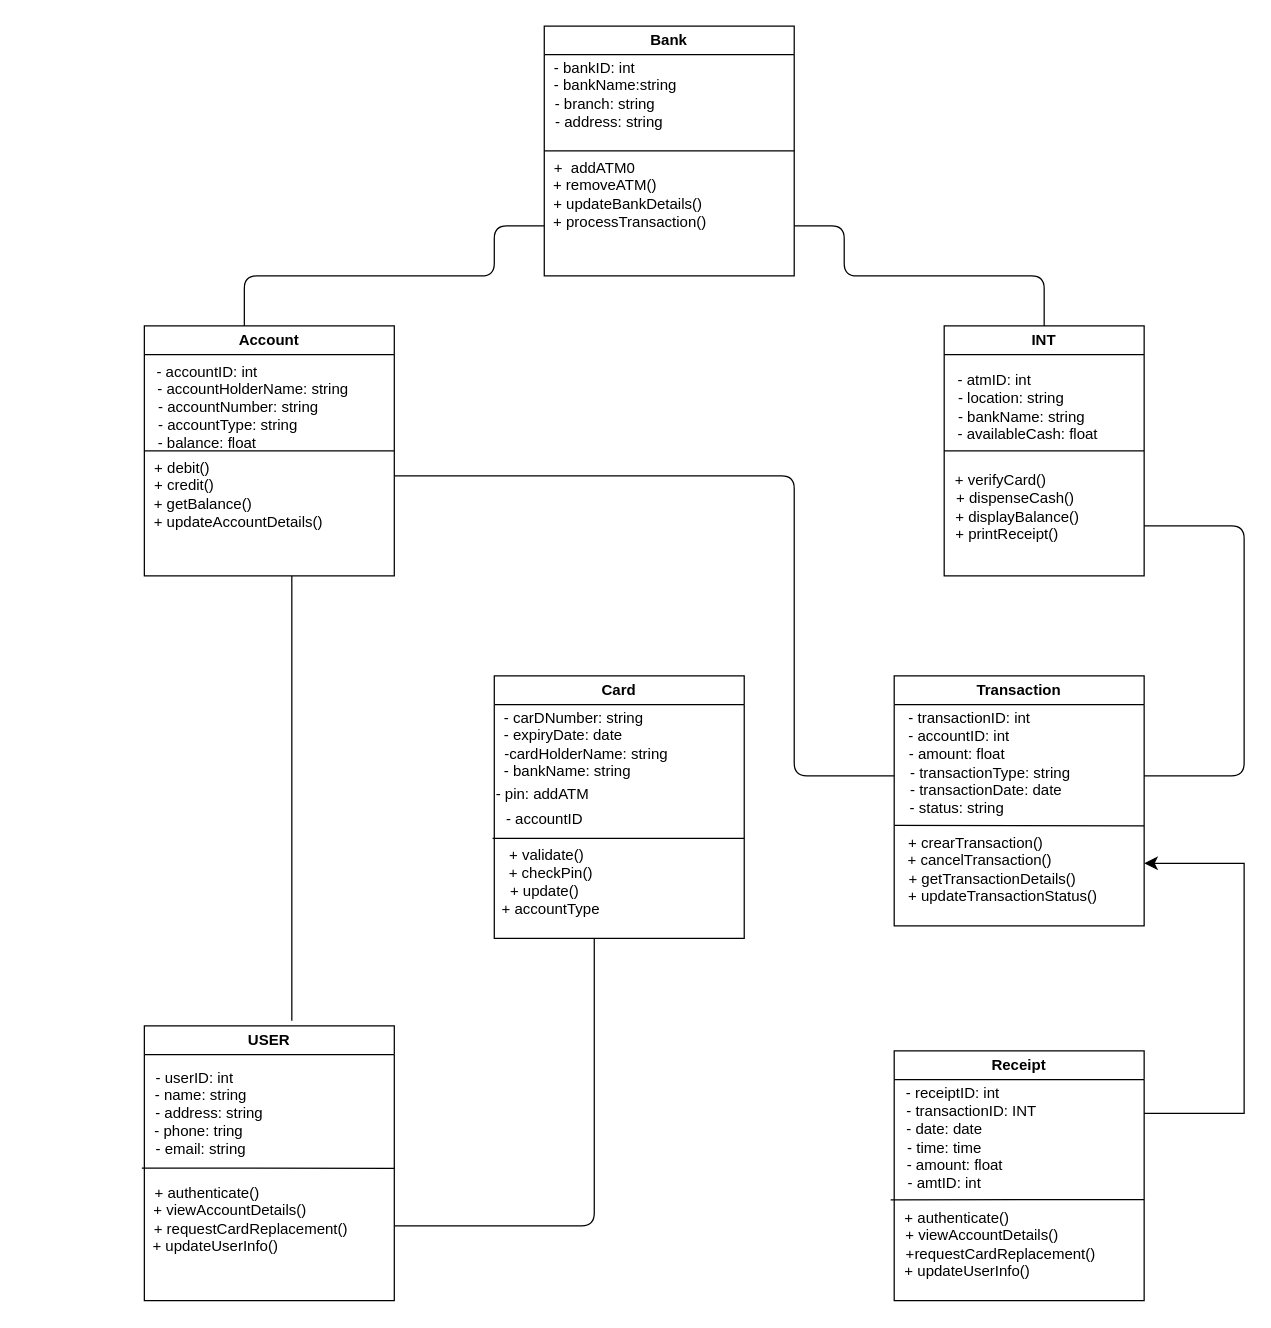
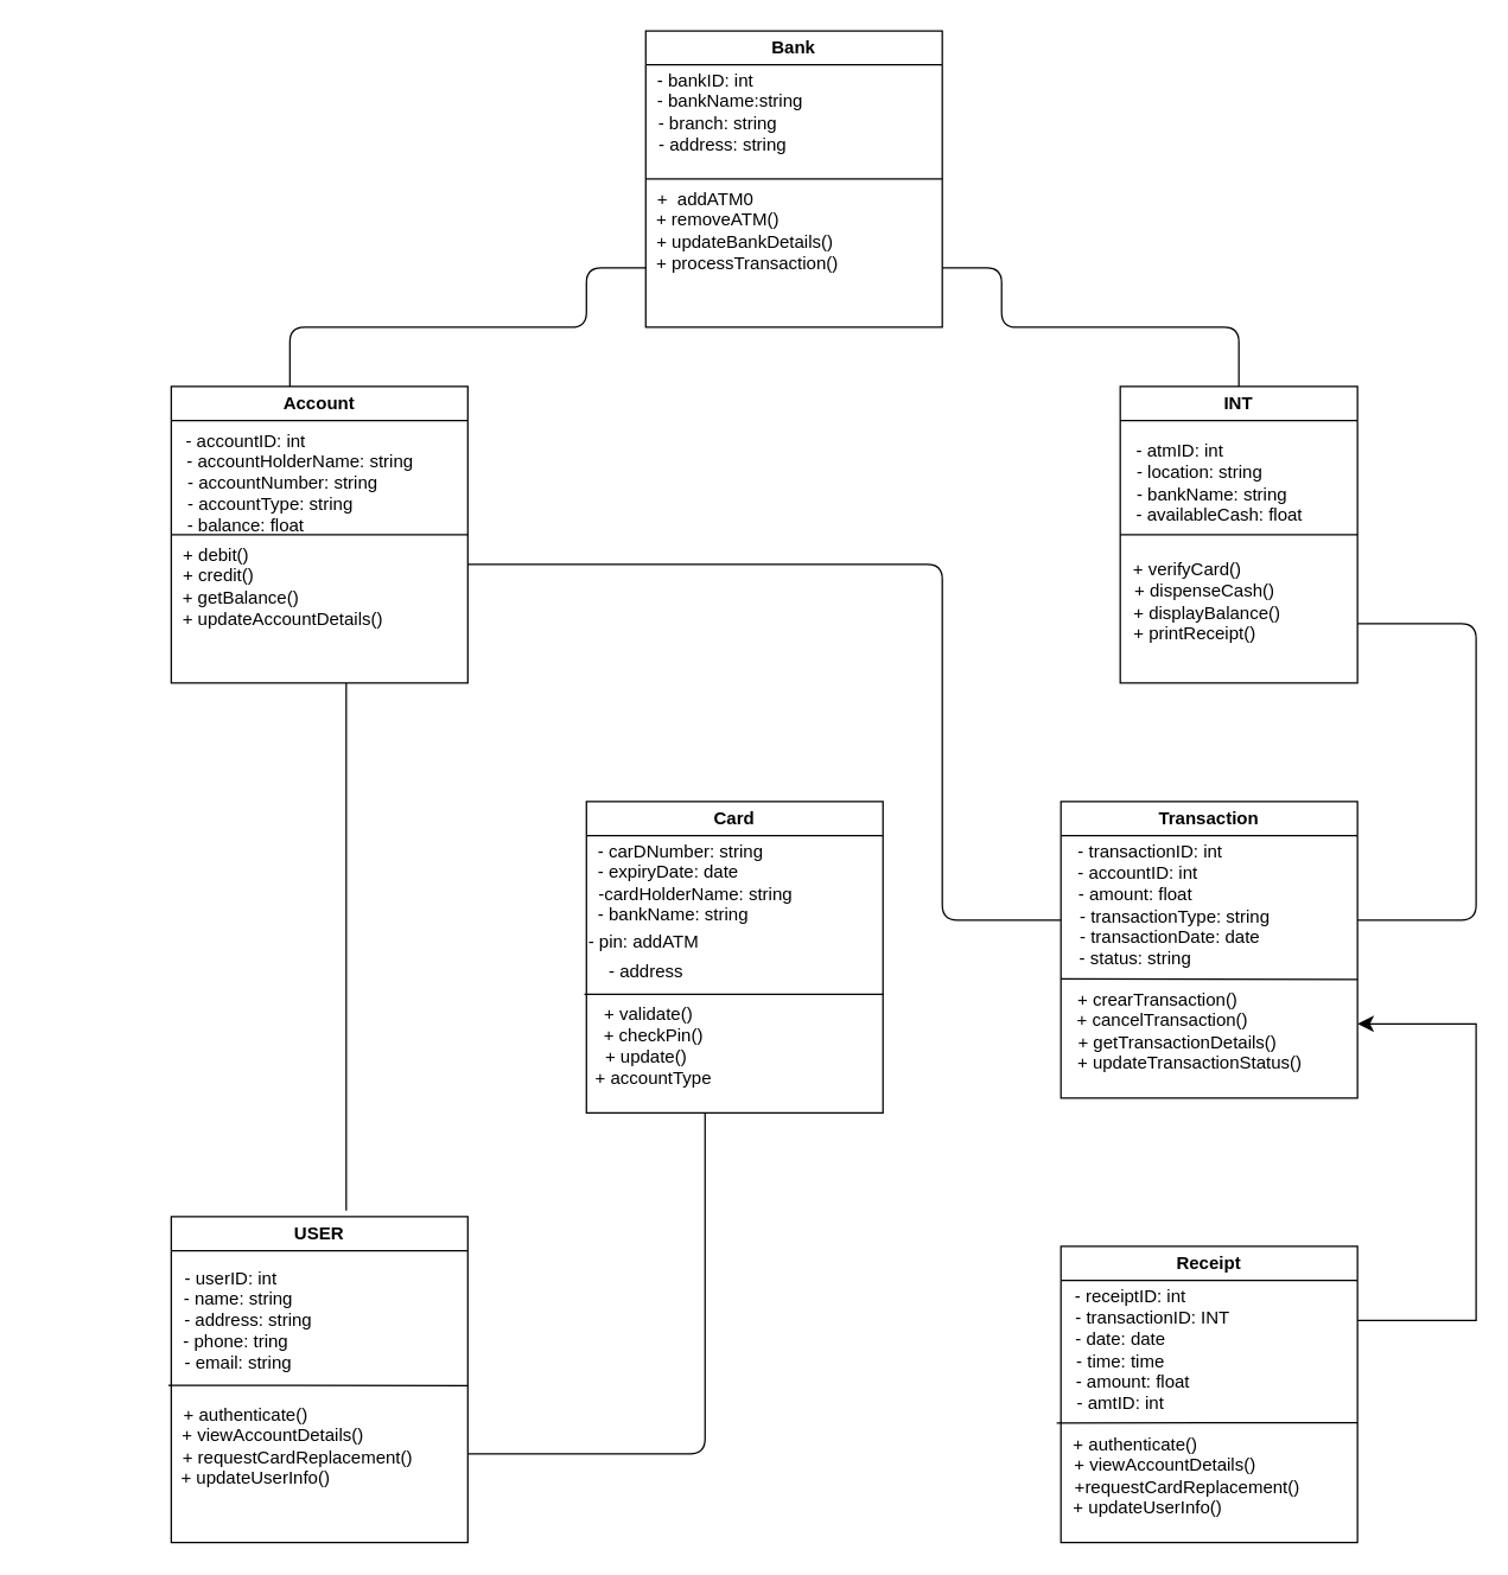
  <mxCell id="0" />
  <mxCell id="1" parent="0" />
  <mxCell id="2" value="Bank" style="swimlane;whiteSpace=wrap;html=1;" parent="1" vertex="1"><mxGeometry x="435" y="20" width="200" height="200" as="geometry" /></mxCell>
  <mxCell id="3" value="- bankID: int&lt;div&gt;&amp;nbsp; &amp;nbsp; &amp;nbsp; &amp;nbsp; &amp;nbsp; - bankName:string&lt;/div&gt;&lt;div&gt;&amp;nbsp; &amp;nbsp; &amp;nbsp;- branch: string&lt;/div&gt;&lt;div&gt;&amp;nbsp; &amp;nbsp; &amp;nbsp; &amp;nbsp;- address: string&lt;/div&gt;" style="text;html=1;align=center;verticalAlign=middle;resizable=0;points=[];autosize=1;strokeColor=none;fillColor=none;" parent="2" vertex="1"><mxGeometry x="-35" y="20" width="150" height="70" as="geometry" /></mxCell>
  <mxCell id="4" value="" style="endArrow=none;html=1;entryX=1;entryY=0.5;entryDx=0;entryDy=0;exitX=0;exitY=0.5;exitDx=0;exitDy=0;" parent="1" source="2" target="2" edge="1"><mxGeometry width="50" height="50" relative="1" as="geometry"><mxPoint x="535" y="130" as="sourcePoint" /><mxPoint x="585" y="80" as="targetPoint" /></mxGeometry></mxCell>
  <mxCell id="5" value="Account" style="swimlane;whiteSpace=wrap;html=1;" vertex="1" parent="1"><mxGeometry x="115" y="260" width="200" height="200" as="geometry" /></mxCell>
  <mxCell id="6" value="- accountID: int&lt;div&gt;&amp;nbsp; &amp;nbsp; &amp;nbsp; &amp;nbsp; &amp;nbsp; &amp;nbsp; &amp;nbsp; &amp;nbsp; &amp;nbsp; &amp;nbsp; &amp;nbsp; - accountHolderName: string&lt;/div&gt;&lt;div&gt;&amp;nbsp; &amp;nbsp; &amp;nbsp; &amp;nbsp; &amp;nbsp; &amp;nbsp; &amp;nbsp; &amp;nbsp;- accountNumber: string&lt;/div&gt;&lt;div&gt;&amp;nbsp; &amp;nbsp; &amp;nbsp; &amp;nbsp; &amp;nbsp; - accountType: string&lt;/div&gt;&lt;div&gt;&amp;nbsp;- balance: float&amp;nbsp;&lt;/div&gt;" style="text;html=1;align=center;verticalAlign=middle;resizable=0;points=[];autosize=1;strokeColor=none;fillColor=none;" vertex="1" parent="5"><mxGeometry x="-75" y="20" width="250" height="90" as="geometry" /></mxCell>
  <mxCell id="7" value="" style="endArrow=none;html=1;entryX=1;entryY=0.5;entryDx=0;entryDy=0;exitX=0.3;exitY=0.889;exitDx=0;exitDy=0;exitPerimeter=0;" edge="1" parent="5" source="6" target="5"><mxGeometry width="50" height="50" relative="1" as="geometry"><mxPoint x="50" y="125" as="sourcePoint" /><mxPoint x="100" y="75" as="targetPoint" /></mxGeometry></mxCell>
  <mxCell id="8" value="+ debit()&lt;div&gt;&amp;nbsp;+ credit()&lt;/div&gt;&lt;div&gt;&amp;nbsp; &amp;nbsp; &amp;nbsp; &amp;nbsp; &amp;nbsp; + getBalance()&lt;/div&gt;&lt;div&gt;&amp;nbsp; &amp;nbsp; &amp;nbsp; &amp;nbsp; &amp;nbsp; &amp;nbsp; &amp;nbsp; &amp;nbsp; &amp;nbsp; &amp;nbsp; &amp;nbsp; &amp;nbsp; &amp;nbsp; &amp;nbsp;+ updateAccountDetails()&lt;/div&gt;" style="text;html=1;align=center;verticalAlign=middle;resizable=0;points=[];autosize=1;strokeColor=none;fillColor=none;" vertex="1" parent="5"><mxGeometry x="-95" y="100" width="250" height="70" as="geometry" /></mxCell>
  <mxCell id="9" value="INT" style="swimlane;whiteSpace=wrap;html=1;" vertex="1" parent="1"><mxGeometry x="755" y="260" width="160" height="200" as="geometry" /></mxCell>
  <mxCell id="10" value="- atmID: int&lt;div&gt;&lt;span style=&quot;background-color: transparent;&quot;&gt;&amp;nbsp; &amp;nbsp; &amp;nbsp; &amp;nbsp; - location: string&lt;/span&gt;&lt;div&gt;&lt;span style=&quot;background-color: transparent;&quot;&gt;&amp;nbsp; &amp;nbsp; &amp;nbsp; &amp;nbsp; &amp;nbsp; &amp;nbsp; &amp;nbsp;- bankName: string&lt;/span&gt;&lt;/div&gt;&lt;div&gt;&amp;nbsp; &amp;nbsp; &amp;nbsp; &amp;nbsp; &amp;nbsp; &amp;nbsp; &amp;nbsp; &amp;nbsp; - availableCash: float&lt;/div&gt;&lt;/div&gt;" style="text;html=1;align=center;verticalAlign=middle;resizable=0;points=[];autosize=1;strokeColor=none;fillColor=none;" vertex="1" parent="9"><mxGeometry x="-55" y="30" width="190" height="70" as="geometry" /></mxCell>
  <mxCell id="11" value="+ verifyCard()&lt;div&gt;&amp;nbsp; &amp;nbsp; &amp;nbsp; &amp;nbsp;+ dispenseCash()&lt;/div&gt;&lt;div&gt;&amp;nbsp; &amp;nbsp; &amp;nbsp; &amp;nbsp; + displayBalance()&lt;/div&gt;&lt;div&gt;&amp;nbsp; &amp;nbsp;+ printReceipt()&lt;/div&gt;" style="text;html=1;align=center;verticalAlign=middle;resizable=0;points=[];autosize=1;strokeColor=none;fillColor=none;" vertex="1" parent="9"><mxGeometry x="-30" y="110" width="150" height="70" as="geometry" /></mxCell>
  <mxCell id="12" value="" style="endArrow=none;html=1;entryX=1;entryY=0.5;entryDx=0;entryDy=0;exitX=0;exitY=0.5;exitDx=0;exitDy=0;" edge="1" parent="1" source="9" target="9"><mxGeometry width="50" height="50" relative="1" as="geometry"><mxPoint x="375" y="260" as="sourcePoint" /><mxPoint x="425" y="210" as="targetPoint" /></mxGeometry></mxCell>
  <mxCell id="13" value="USER" style="swimlane;whiteSpace=wrap;html=1;" vertex="1" parent="1"><mxGeometry x="115" y="820" width="200" height="220" as="geometry" /></mxCell>
  <mxCell id="14" value="- userID: int&lt;div&gt;&amp;nbsp; &amp;nbsp;- name: string&lt;/div&gt;&lt;div&gt;&amp;nbsp; &amp;nbsp; &amp;nbsp; &amp;nbsp;- address: string&lt;/div&gt;&lt;div&gt;&amp;nbsp; - phone: tring&lt;/div&gt;&lt;div&gt;&amp;nbsp; &amp;nbsp;- email: string&lt;/div&gt;" style="text;html=1;align=center;verticalAlign=middle;resizable=0;points=[];autosize=1;strokeColor=none;fillColor=none;" vertex="1" parent="13"><mxGeometry x="-25" y="25" width="130" height="90" as="geometry" /></mxCell>
  <mxCell id="15" value="+ authenticate()&lt;div&gt;&amp;nbsp; &amp;nbsp; &amp;nbsp; &amp;nbsp; &amp;nbsp; &amp;nbsp;+ viewAccountDetails()&lt;/div&gt;&lt;div&gt;&amp;nbsp; &amp;nbsp; &amp;nbsp; &amp;nbsp; &amp;nbsp; &amp;nbsp; &amp;nbsp; &amp;nbsp; &amp;nbsp; &amp;nbsp; &amp;nbsp;+ requestCardReplacement()&lt;/div&gt;&lt;div&gt;&amp;nbsp; &amp;nbsp; + updateUserInfo()&lt;/div&gt;" style="text;html=1;align=center;verticalAlign=middle;resizable=0;points=[];autosize=1;strokeColor=none;fillColor=none;" vertex="1" parent="13"><mxGeometry x="-75" y="120" width="250" height="70" as="geometry" /></mxCell>
  <mxCell id="16" value="" style="endArrow=none;html=1;exitX=0.177;exitY=0.988;exitDx=0;exitDy=0;exitPerimeter=0;" edge="1" parent="13" source="14"><mxGeometry width="50" height="50" relative="1" as="geometry"><mxPoint x="3" y="115" as="sourcePoint" /><mxPoint x="200" y="114" as="targetPoint" /></mxGeometry></mxCell>
  <mxCell id="17" value="Receipt" style="swimlane;whiteSpace=wrap;html=1;" vertex="1" parent="1"><mxGeometry x="715" y="840" width="200" height="200" as="geometry" /></mxCell>
  <mxCell id="18" value="&amp;nbsp; &amp;nbsp; - receiptID: int&lt;div&gt;&amp;nbsp; &amp;nbsp; &amp;nbsp; &amp;nbsp; &amp;nbsp; &amp;nbsp; &amp;nbsp;- transactionID: INT&lt;/div&gt;&lt;div&gt;&lt;span style=&quot;background-color: transparent;&quot;&gt;- date: date&lt;/span&gt;&lt;/div&gt;&lt;div&gt;- time: time&lt;/div&gt;&lt;div&gt;&amp;nbsp; &amp;nbsp; &amp;nbsp;- amount: float&lt;/div&gt;&lt;div&gt;- amtID: int&lt;/div&gt;" style="text;html=1;align=center;verticalAlign=middle;resizable=0;points=[];autosize=1;strokeColor=none;fillColor=none;" vertex="1" parent="17"><mxGeometry x="-45" y="20" width="170" height="100" as="geometry" /></mxCell>
  <mxCell id="19" value="" style="endArrow=none;html=1;exitX=0.248;exitY=0.992;exitDx=0;exitDy=0;exitPerimeter=0;" edge="1" parent="17" source="18"><mxGeometry width="50" height="50" relative="1" as="geometry"><mxPoint x="60" y="140" as="sourcePoint" /><mxPoint x="200" y="119" as="targetPoint" /></mxGeometry></mxCell>
  <mxCell id="20" value="+ authenticate()&lt;div&gt;&amp;nbsp; &amp;nbsp; &amp;nbsp; &amp;nbsp; &amp;nbsp; &amp;nbsp; + viewAccountDetails()&lt;/div&gt;&lt;div&gt;&amp;nbsp; &amp;nbsp; &amp;nbsp; &amp;nbsp; &amp;nbsp; &amp;nbsp; &amp;nbsp; &amp;nbsp; &amp;nbsp; &amp;nbsp; &amp;nbsp;+requestCardReplacement()&lt;/div&gt;&lt;div&gt;&amp;nbsp; &amp;nbsp; &amp;nbsp;+ updateUserInfo()&lt;/div&gt;" style="text;html=1;align=center;verticalAlign=middle;resizable=0;points=[];autosize=1;strokeColor=none;fillColor=none;" vertex="1" parent="17"><mxGeometry x="-75" y="120" width="250" height="70" as="geometry" /></mxCell>
  <mxCell id="21" value="Card" style="swimlane;whiteSpace=wrap;html=1;" vertex="1" parent="1"><mxGeometry x="395" y="540" width="200" height="210" as="geometry" /></mxCell>
  <mxCell id="22" value="&amp;nbsp; &amp;nbsp; &amp;nbsp;- carDNumber: string&lt;div&gt;- expiryDate: date&lt;/div&gt;&lt;div&gt;&amp;nbsp; &amp;nbsp; &amp;nbsp; &amp;nbsp; &amp;nbsp; &amp;nbsp;-cardHolderName: string&lt;/div&gt;&lt;div&gt;&amp;nbsp; - bankName: string&lt;/div&gt;" style="text;html=1;align=center;verticalAlign=middle;resizable=0;points=[];autosize=1;strokeColor=none;fillColor=none;" vertex="1" parent="21"><mxGeometry x="-40" y="20" width="190" height="70" as="geometry" /></mxCell>
  <mxCell id="23" value="&amp;nbsp; &amp;nbsp; &amp;nbsp;- pin: addATM" style="text;html=1;align=center;verticalAlign=middle;resizable=0;points=[];autosize=1;strokeColor=none;fillColor=none;" vertex="1" parent="21"><mxGeometry x="-20" y="80" width="100" height="30" as="geometry" /></mxCell>
- <mxCell id="24" value="- accountID" style="text;html=1;align=center;verticalAlign=middle;resizable=0;points=[];autosize=1;strokeColor=none;fillColor=none;" vertex="1" parent="21"><mxGeometry y="100" width="80" height="30" as="geometry" /></mxCell>
+ <mxCell id="24" value="- address" style="text;html=1;align=center;verticalAlign=middle;resizable=0;points=[];autosize=1;strokeColor=none;fillColor=none;" vertex="1" parent="21"><mxGeometry y="100" width="80" height="30" as="geometry" /></mxCell>
  <mxCell id="25" value="" style="endArrow=none;html=1;exitX=-0.017;exitY=1;exitDx=0;exitDy=0;exitPerimeter=0;" edge="1" parent="21" source="24"><mxGeometry width="50" height="50" relative="1" as="geometry"><mxPoint x="40" y="160" as="sourcePoint" /><mxPoint x="200" y="130" as="targetPoint" /></mxGeometry></mxCell>
  <mxCell id="26" value="&amp;nbsp;+ validate()&lt;div&gt;&amp;nbsp; &amp;nbsp;+ checkPin()&lt;/div&gt;&lt;div&gt;+ update()&lt;/div&gt;&lt;div&gt;&amp;nbsp; &amp;nbsp;+ accountType&lt;/div&gt;" style="text;html=1;align=center;verticalAlign=middle;resizable=0;points=[];autosize=1;strokeColor=none;fillColor=none;" vertex="1" parent="21"><mxGeometry x="-10" y="130" width="100" height="70" as="geometry" /></mxCell>
  <mxCell id="27" value="+&amp;nbsp; addATM0&lt;div&gt;&amp;nbsp; &amp;nbsp; &amp;nbsp;+ removeATM()&lt;/div&gt;&lt;div&gt;&amp;nbsp; &amp;nbsp; &amp;nbsp; &amp;nbsp; &amp;nbsp; &amp;nbsp; &amp;nbsp; &amp;nbsp; + updateBankDetails()&lt;/div&gt;&lt;div&gt;&amp;nbsp; &amp;nbsp; &amp;nbsp; &amp;nbsp; &amp;nbsp; &amp;nbsp; &amp;nbsp; &amp;nbsp; &amp;nbsp;+ processTransaction()&lt;/div&gt;" style="text;html=1;align=center;verticalAlign=middle;resizable=0;points=[];autosize=1;strokeColor=none;fillColor=none;" parent="1" vertex="1"><mxGeometry x="375" y="120" width="200" height="70" as="geometry" /></mxCell>
  <mxCell id="28" value="" style="endArrow=none;html=1;entryX=0.5;entryY=0;entryDx=0;entryDy=0;" edge="1" parent="1" target="9"><mxGeometry width="50" height="50" relative="1" as="geometry"><mxPoint x="635" y="180" as="sourcePoint" /><mxPoint x="605" y="390" as="targetPoint" /><Array as="points"><mxPoint x="675" y="180" /><mxPoint x="675" y="220" /><mxPoint x="835" y="220" /></Array></mxGeometry></mxCell>
  <mxCell id="29" value="Transaction" style="swimlane;whiteSpace=wrap;html=1;startSize=23;" vertex="1" parent="1"><mxGeometry x="715" y="540" width="200" height="200" as="geometry" /></mxCell>
  <mxCell id="30" value="&amp;nbsp; &amp;nbsp; &amp;nbsp; - transactionID: int&lt;div&gt;&amp;nbsp;- accountID: int&lt;/div&gt;&lt;div&gt;- amount: float&lt;/div&gt;&lt;div&gt;&amp;nbsp; &amp;nbsp; &amp;nbsp; &amp;nbsp; &amp;nbsp; &amp;nbsp; &amp;nbsp; &amp;nbsp; - transactionType: string&lt;/div&gt;&lt;div&gt;&amp;nbsp; &amp;nbsp; &amp;nbsp; &amp;nbsp; &amp;nbsp; &amp;nbsp; &amp;nbsp; - transactionDate: date&lt;/div&gt;&lt;div&gt;- status: string&lt;/div&gt;" style="text;html=1;align=center;verticalAlign=middle;resizable=0;points=[];autosize=1;strokeColor=none;fillColor=none;" vertex="1" parent="29"><mxGeometry x="-50" y="20" width="200" height="100" as="geometry" /></mxCell>
  <mxCell id="31" value="" style="endArrow=none;html=1;exitX=0.251;exitY=0.996;exitDx=0;exitDy=0;exitPerimeter=0;" edge="1" parent="29" source="30"><mxGeometry width="50" height="50" relative="1" as="geometry"><mxPoint x="20" y="120" as="sourcePoint" /><mxPoint x="200" y="120" as="targetPoint" /></mxGeometry></mxCell>
  <mxCell id="32" value="+ crearTransaction()&lt;div&gt;&amp;nbsp; + cancelTransaction()&lt;/div&gt;&lt;div&gt;&amp;nbsp; &amp;nbsp; &amp;nbsp; &amp;nbsp; + getTransactionDetails()&lt;/div&gt;&lt;div&gt;&amp;nbsp; &amp;nbsp; &amp;nbsp; &amp;nbsp; &amp;nbsp; &amp;nbsp; &amp;nbsp;+ updateTransactionStatus()&lt;/div&gt;" style="text;html=1;align=center;verticalAlign=middle;resizable=0;points=[];autosize=1;strokeColor=none;fillColor=none;" vertex="1" parent="29"><mxGeometry x="-45" y="120" width="220" height="70" as="geometry" /></mxCell>
  <mxCell id="33" value="" style="endArrow=none;html=1;entryX=0.3;entryY=0.857;entryDx=0;entryDy=0;entryPerimeter=0;" edge="1" parent="1" target="27"><mxGeometry width="50" height="50" relative="1" as="geometry"><mxPoint x="195" y="260" as="sourcePoint" /><mxPoint x="405" y="180" as="targetPoint" /><Array as="points"><mxPoint x="195" y="220" /><mxPoint x="395" y="220" /><mxPoint x="395" y="180" /></Array></mxGeometry></mxCell>
  <mxCell id="34" value="" style="endArrow=none;html=1;exitX=0.59;exitY=-0.018;exitDx=0;exitDy=0;exitPerimeter=0;" edge="1" parent="1" source="13"><mxGeometry width="50" height="50" relative="1" as="geometry"><mxPoint x="355" y="590" as="sourcePoint" /><mxPoint x="233" y="460" as="targetPoint" /></mxGeometry></mxCell>
  <mxCell id="35" value="" style="endArrow=none;html=1;entryX=0.25;entryY=0.6;entryDx=0;entryDy=0;entryPerimeter=0;" edge="1" parent="1" target="30"><mxGeometry width="50" height="50" relative="1" as="geometry"><mxPoint x="315" y="380" as="sourcePoint" /><mxPoint x="405" y="540" as="targetPoint" /><Array as="points"><mxPoint x="635" y="380" /><mxPoint x="635" y="620" /></Array></mxGeometry></mxCell>
  <mxCell id="36" value="" style="endArrow=none;html=1;" edge="1" parent="1"><mxGeometry width="50" height="50" relative="1" as="geometry"><mxPoint x="915" y="620" as="sourcePoint" /><mxPoint x="915" y="420" as="targetPoint" /><Array as="points"><mxPoint x="995" y="620" /><mxPoint x="995" y="420" /></Array></mxGeometry></mxCell>
  <mxCell id="37" value="" style="endArrow=none;html=1;" edge="1" parent="1"><mxGeometry width="50" height="50" relative="1" as="geometry"><mxPoint x="315" y="980" as="sourcePoint" /><mxPoint y="750" as="targetPoint" x="475" /><Array as="points"><mxPoint y="980" x="475" /></Array></mxGeometry></mxCell>
  <mxCell id="38" value="" style="edgeStyle=segmentEdgeStyle;endArrow=classic;html=1;curved=0;rounded=0;endSize=8;startSize=8;sourcePerimeterSpacing=0;targetPerimeterSpacing=0;exitX=1;exitY=0.25;exitDx=0;exitDy=0;" edge="1" parent="1" source="17"><mxGeometry width="100" relative="1" as="geometry"><mxPoint x="735" y="190" as="sourcePoint" /><mxPoint x="915" y="690" as="targetPoint" /><Array as="points"><mxPoint x="995" y="890" /><mxPoint x="995" y="690" /><mxPoint x="985" y="690" /></Array></mxGeometry></mxCell>
